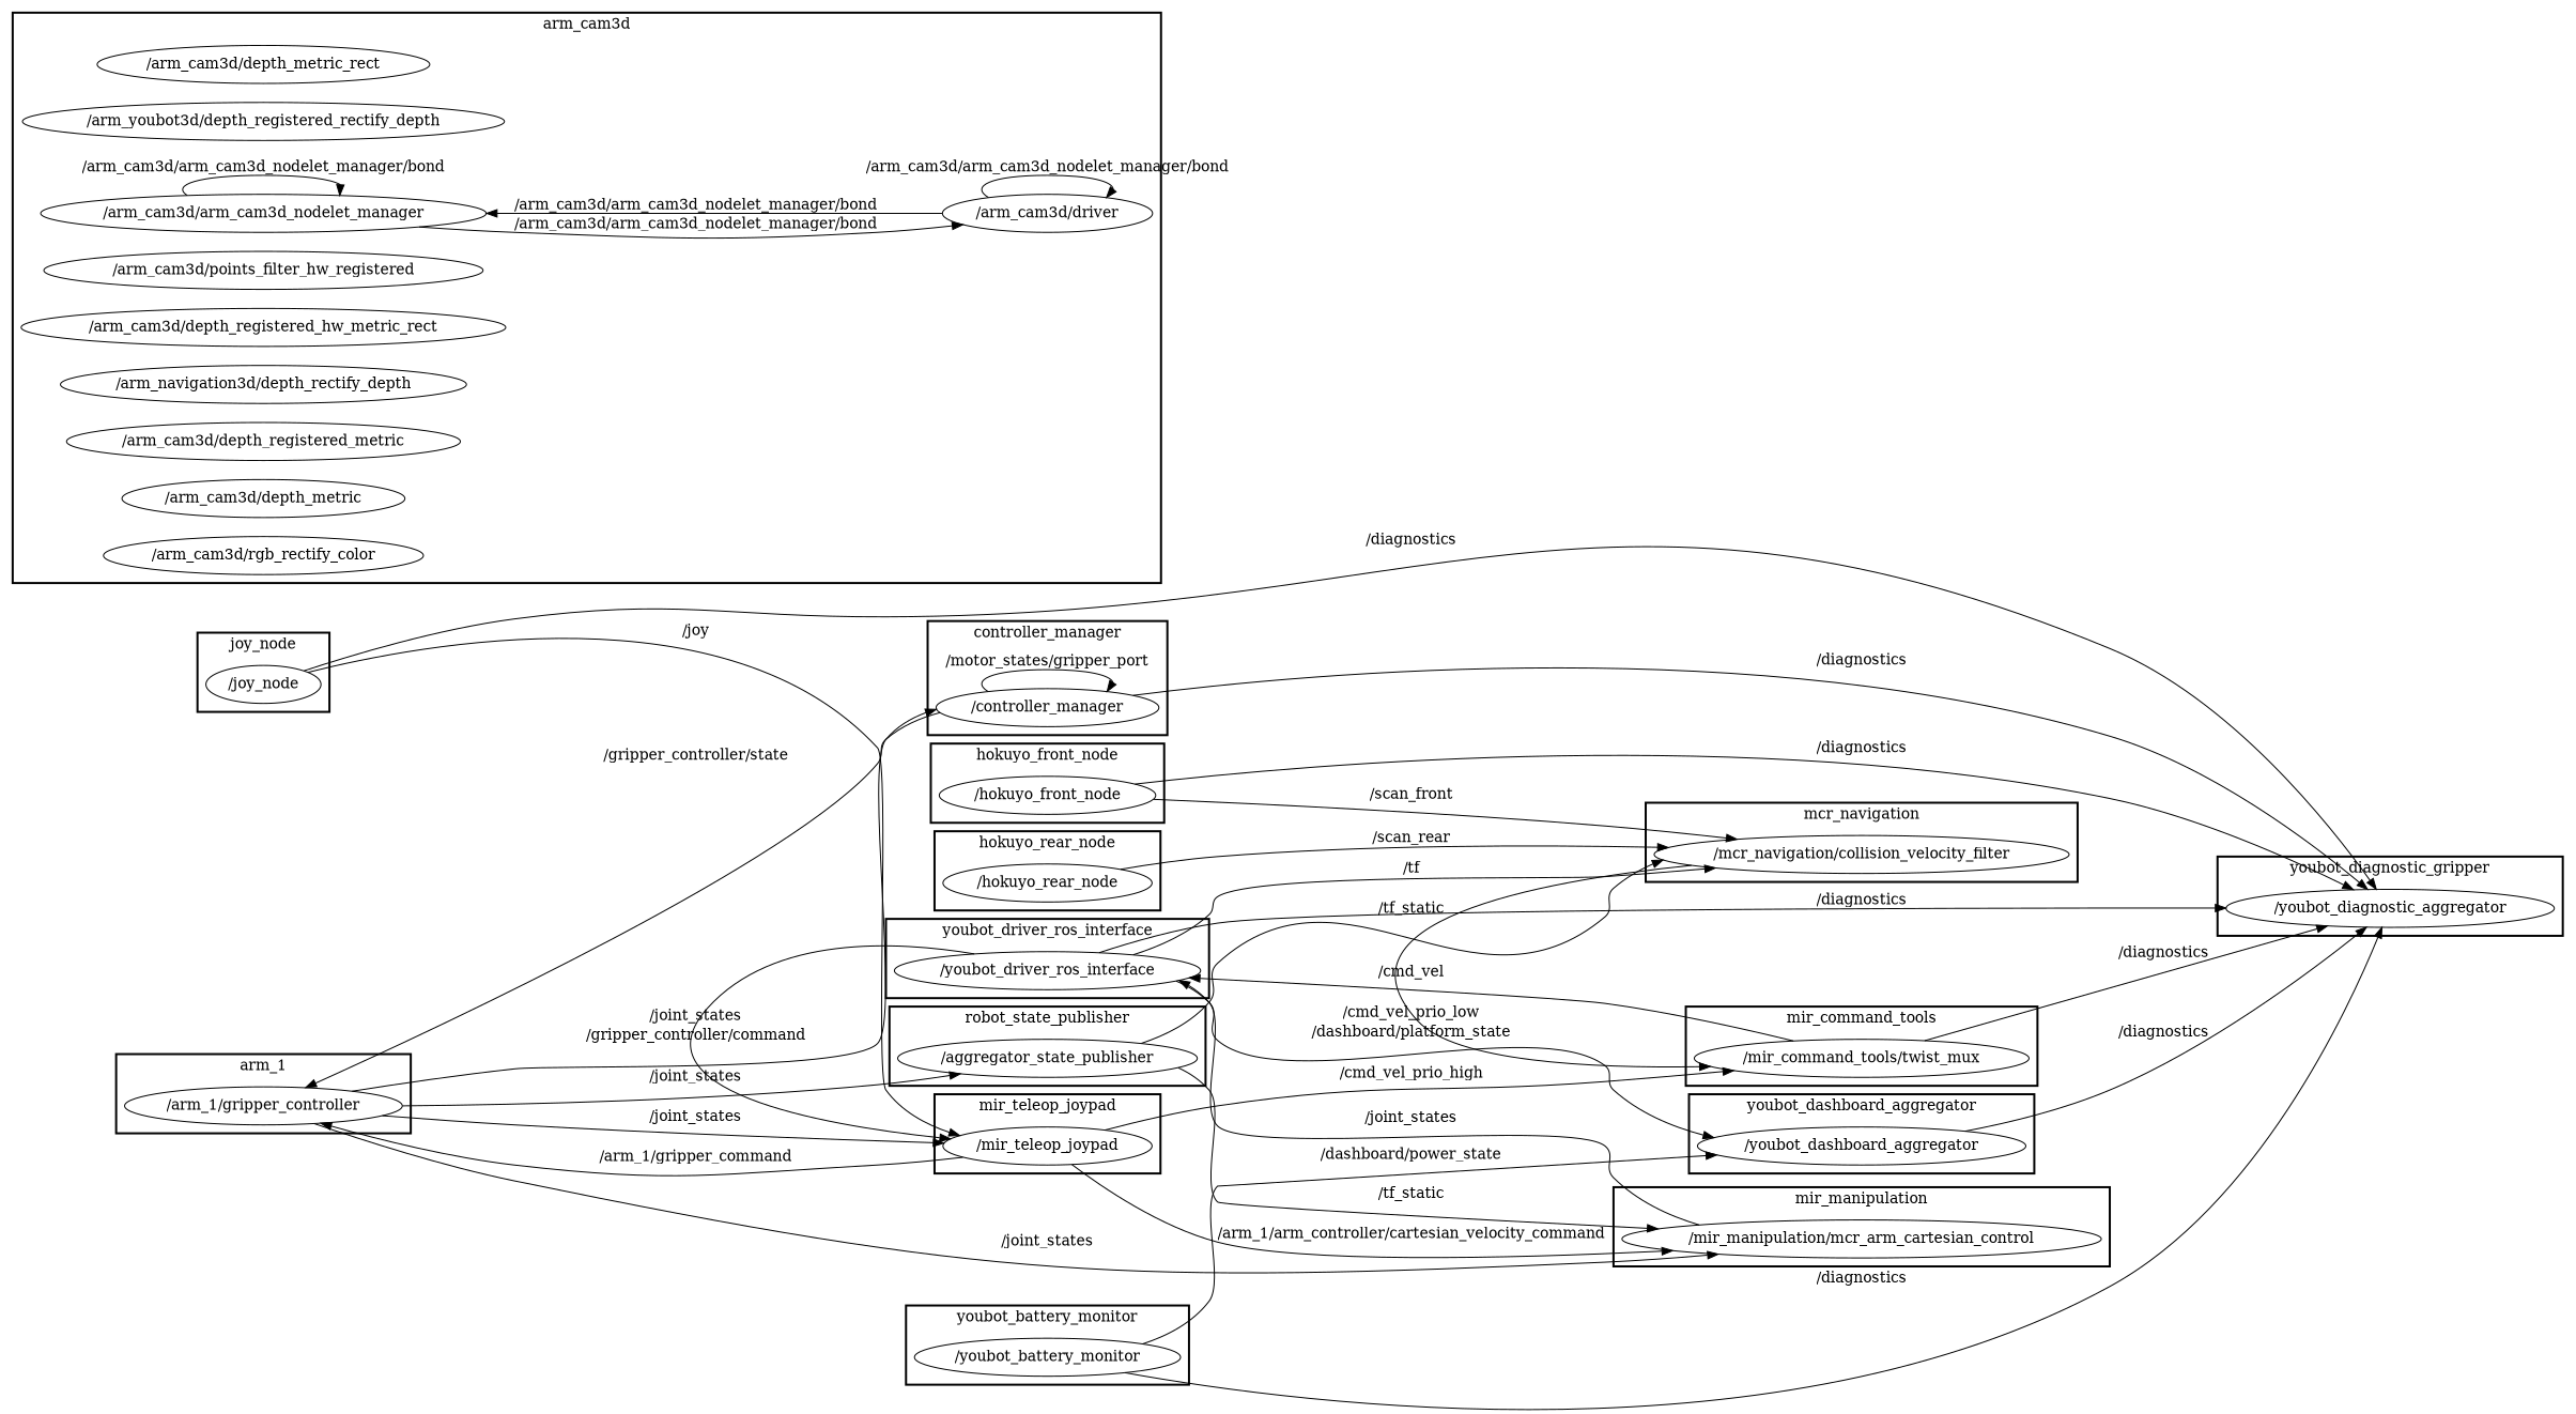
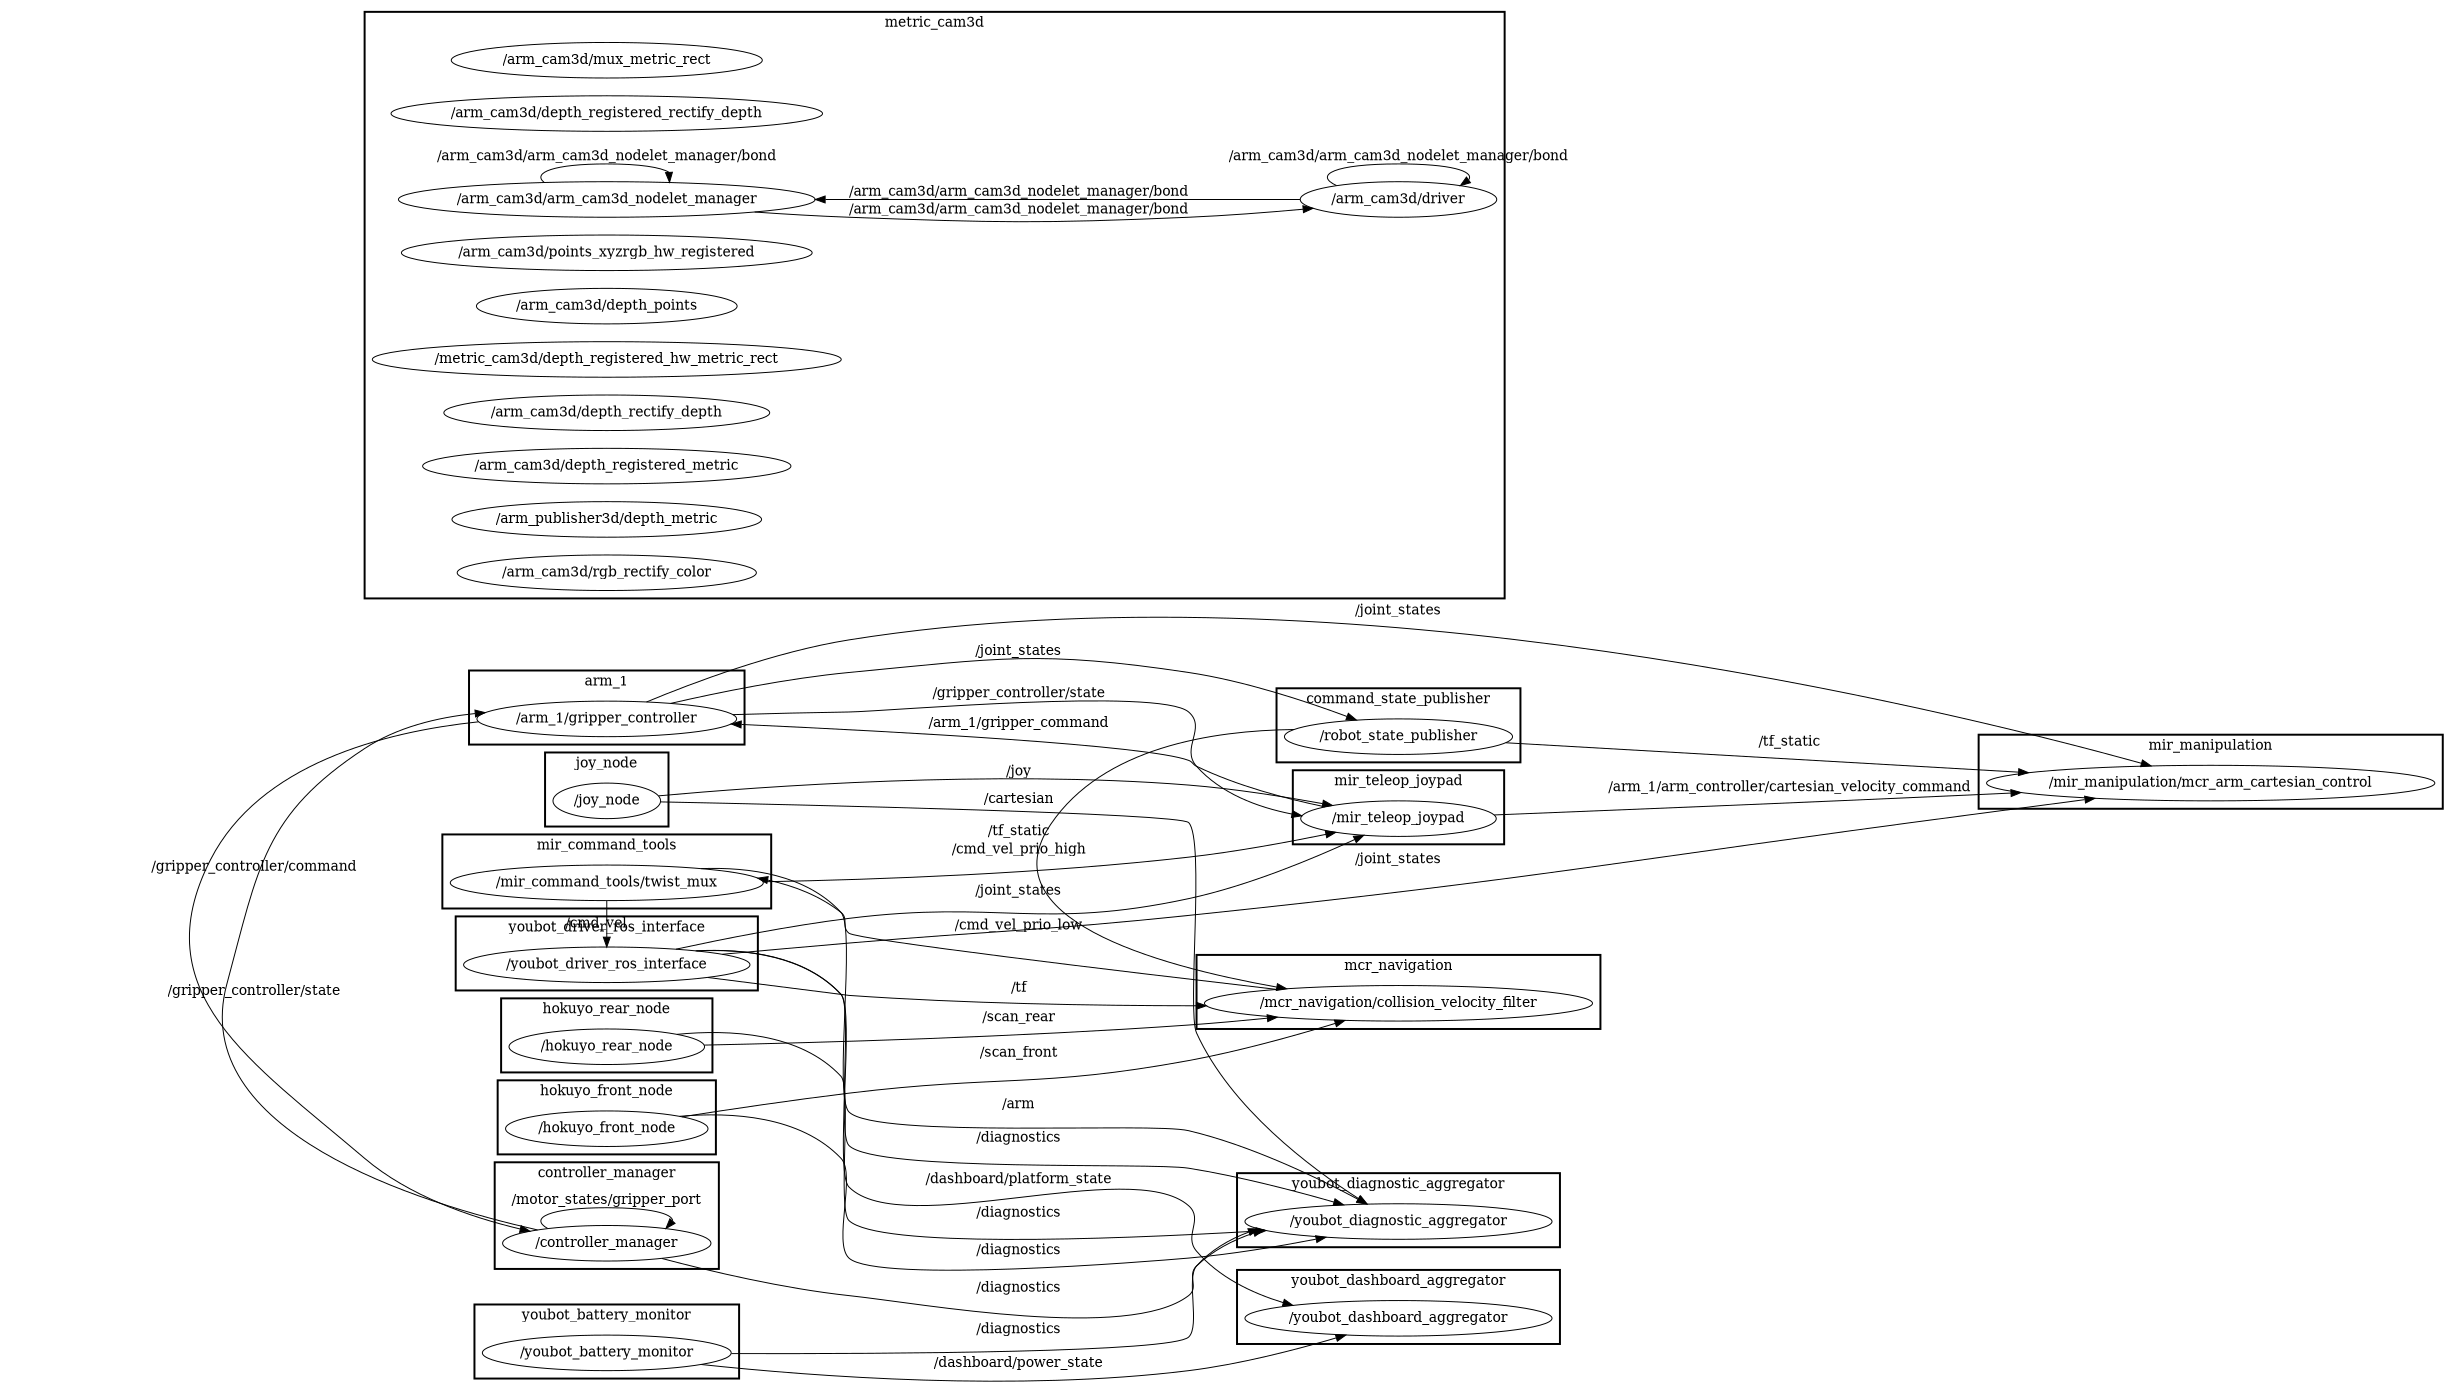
  digraph {
    compound=True
    rank=same
    rankdir=LR
    ranksep=0.2
    node [shape=ellipse]
    edge [penwidth=1]
    n1 [height=0.5 label="/hokuyo_front_node" width=2.8525]
-   n2 [height=0.5 label="/arm_cam3d/depth_metric_rect" width=4.3691]
-   n3 [height=0.5 label="/arm_youbot3d/depth_registered_rectify_depth" width=6.0661]
+   n2 [height=0.5 label="/arm_cam3d/mux_metric_rect" width=4.3691]
+   n3 [height=0.5 label="/arm_cam3d/depth_registered_rectify_depth" width=6.0661]
    n4 [height=0.5 label="/arm_cam3d/arm_cam3d_nodelet_manager" width=5.8675]
    n5 [height=0.5 label="/arm_cam3d/driver" width=2.7623]
-   n6 [height=0.5 label="/arm_cam3d/points_filter_hw_registered" width=5.7773]
-   n8 [height=0.5 label="/arm_cam3d/depth_registered_hw_metric_rect" width=6.373]
-   n9 [height=0.5 label="/arm_navigation3d/depth_rectify_depth" width=4.5857]
+   n6 [height=0.5 label="/arm_cam3d/points_xyzrgb_hw_registered" width=5.7773]
+   n7 [height=0.5 label="/arm_cam3d/depth_points" width=3.665]
+   n8 [height=0.5 label="/metric_cam3d/depth_registered_hw_metric_rect" width=6.373]
+   n9 [height=0.5 label="/arm_cam3d/depth_rectify_depth" width=4.5857]
    n10 [height=0.5 label="/arm_cam3d/depth_registered_metric" width=5.1815]
-   n11 [height=0.5 label="/arm_cam3d/depth_metric" width=3.7191]
+   n11 [height=0.5 label="/arm_publisher3d/depth_metric" width=3.7191]
    n12 [height=0.5 label="/arm_cam3d/rgb_rectify_color" width=4.2066]
    n13 [height=0.5 label="/joy_node" width=1.5165]
    n14 [height=0.5 label="/youbot_diagnostic_aggregator" width=4.3149]
-   n15 [height=0.5 label="/aggregator_state_publisher" width=3.2136]
+   n15 [height=0.5 label="/robot_state_publisher" width=3.2136]
    n16 [height=0.5 label="/mir_command_tools/twist_mux" width=4.4052]
    n17 [height=0.5 label="/youbot_driver_ros_interface" width=4.026]
    n18 [height=0.5 label="/mir_teleop_joypad" width=2.7442]
    n19 [height=0.5 label="/youbot_battery_monitor" width=3.5025]
    n20 [height=0.5 label="/mcr_navigation/collision_velocity_filter" width=5.4523]
    n21 [height=0.5 label="/controller_manager" width=2.9247]
    n22 [height=0.5 label="/youbot_dashboard_aggregator" width=4.3149]
    n23 [height=0.5 label="/hokuyo_rear_node" width=2.7442]
    n24 [height=0.5 label="/mir_manipulation/mcr_arm_cartesian_control" width=6.3008]
    n25 [height=0.5 label="/arm_1/gripper_controller" width=3.6469]
    subgraph cluster_1 {
      label=hokuyo_front_node
      style=bold
      n1
    }
    subgraph cluster_2 {
-     label=arm_cam3d
+     label=metric_cam3d
      style=bold
      n2
      n3
      n4
      n5
      n6
+     n7
      n8
      n9
      n10
      n11
      n12
    }
    subgraph cluster_3 {
      label=joy_node
      style=bold
      n13
    }
    subgraph cluster_4 {
-     label=youbot_diagnostic_gripper
+     label=youbot_diagnostic_aggregator
      style=bold
      n14
    }
    subgraph cluster_5 {
-     label=robot_state_publisher
+     label=command_state_publisher
      style=bold
      n15
    }
    subgraph cluster_6 {
      label=mir_command_tools
      style=bold
      n16
    }
    subgraph cluster_7 {
      label=youbot_driver_ros_interface
      style=bold
      n17
    }
    subgraph cluster_8 {
      label=mir_teleop_joypad
      style=bold
      n18
    }
    subgraph cluster_9 {
      label=youbot_battery_monitor
      style=bold
      n19
    }
    subgraph cluster_10 {
      label=mcr_navigation
      style=bold
      n20
    }
    subgraph cluster_11 {
      label=controller_manager
      style=bold
      n21
    }
    subgraph cluster_12 {
      label=youbot_dashboard_aggregator
      style=bold
      n22
    }
    subgraph cluster_13 {
      label=hokuyo_rear_node
      style=bold
      n23
    }
    subgraph cluster_14 {
      label=mir_manipulation
      style=bold
      n24
    }
    subgraph cluster_15 {
      label=arm_1
      style=bold
      n25
    }
    n1 -> n14 [label="/diagnostics"]
    n1 -> n20 [label="/scan_front"]
    n4 -> n4 [label="/arm_cam3d/arm_cam3d_nodelet_manager/bond"]
    n4 -> n5 [label="/arm_cam3d/arm_cam3d_nodelet_manager/bond"]
    n5 -> n4 [label="/arm_cam3d/arm_cam3d_nodelet_manager/bond"]
    n5 -> n5 [label="/arm_cam3d/arm_cam3d_nodelet_manager/bond"]
-   n13 -> n14 [label="/diagnostics"]
+   n13 -> n14 [label="/cartesian"]
    n13 -> n18 [label="/joy"]
    n15 -> n20 [label="/tf_static"]
    n15 -> n24 [label="/tf_static"]
-   n16 -> n14 [label="/diagnostics"]
+   n16 -> n14 [label="/arm"]
    n16 -> n17 [label="/cmd_vel"]
    n17 -> n14 [label="/diagnostics"]
    n17 -> n18 [label="/joint_states"]
    n17 -> n20 [label="/tf"]
    n17 -> n22 [label="/dashboard/platform_state"]
-   n24 -> n17 [label="/joint_states"]
-   n18 -> n16 [label="/cmd_vel_prio_high"]
+   n17 -> n24 [label="/joint_states"]
+   n16 -> n18 [label="/cmd_vel_prio_high"]
    n18 -> n24 [label="/arm_1/arm_controller/cartesian_velocity_command"]
    n18 -> n25 [label="/arm_1/gripper_command"]
    n19 -> n14 [label="/diagnostics"]
    n19 -> n22 [label="/dashboard/power_state"]
    n20 -> n16 [label="/cmd_vel_prio_low"]
    n21 -> n14 [label="/diagnostics"]
    n21 -> n21 [label="/motor_states/gripper_port"]
    n21 -> n25 [label="/gripper_controller/state"]
-   n22 -> n14 [label="/diagnostics"]
+   n23 -> n14 [label="/diagnostics"]
    n23 -> n20 [label="/scan_rear"]
    n25 -> n15 [label="/joint_states"]
-   n25 -> n18 [label="/joint_states"]
+   n25 -> n18 [label="/gripper_controller/state"]
    n25 -> n21 [label="/gripper_controller/command"]
    n25 -> n24 [label="/joint_states"]
  }
